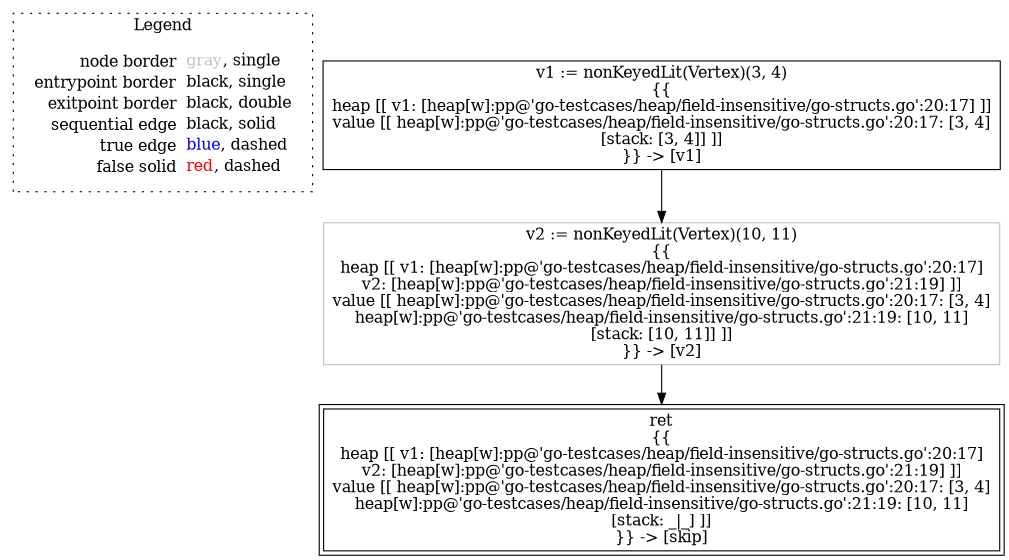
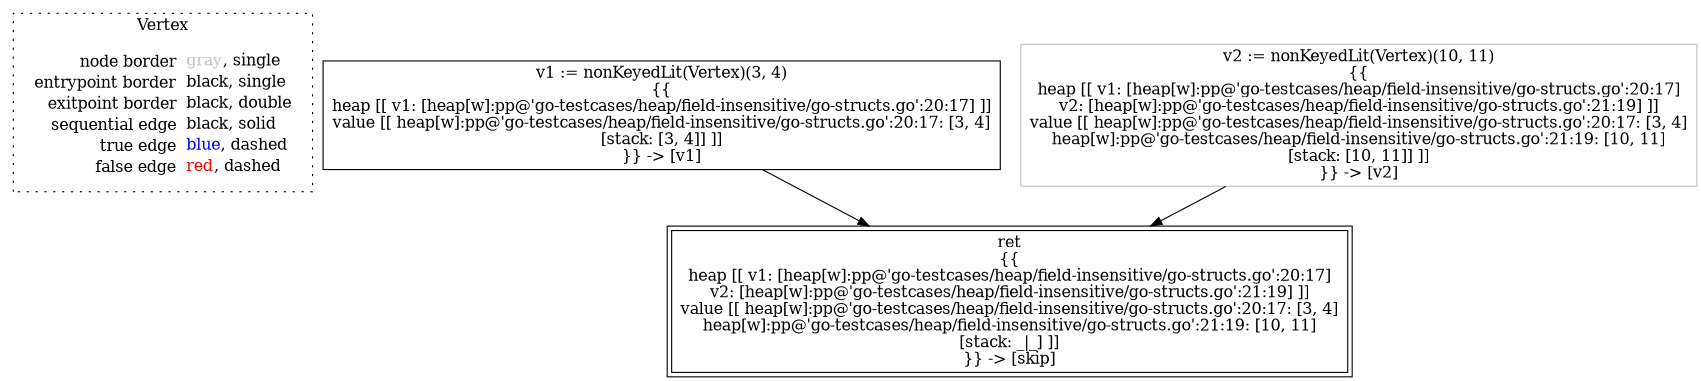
  digraph {
    node [shape=rect color=black]
    edge [color=black]
-   n1 [label=<<table border="0" cellpadding="2" cellspacing="0" cellborder="0"><tr><td align="right">node border&nbsp;</td><td align="left"><font color="gray">gray</font>, single</td></tr><tr><td align="right">entrypoint border&nbsp;</td><td align="left"><font color="black">black</font>, single</td></tr><tr><td align="right">exitpoint border&nbsp;</td><td align="left"><font color="black">black</font>, double</td></tr><tr><td align="right">sequential edge&nbsp;</td><td align="left"><font color="black">black</font>, solid</td></tr><tr><td align="right">true edge&nbsp;</td><td align="left"><font color="blue">blue</font>, dashed</td></tr><tr><td align="right">false solid&nbsp;</td><td align="left"><font color="red">red</font>, dashed</td></tr></table>> shape=plaintext color=""]
+   n1 [label=<<table border="0" cellpadding="2" cellspacing="0" cellborder="0"><tr><td align="right">node border&nbsp;</td><td align="left"><font color="gray">gray</font>, single</td></tr><tr><td align="right">entrypoint border&nbsp;</td><td align="left"><font color="black">black</font>, single</td></tr><tr><td align="right">exitpoint border&nbsp;</td><td align="left"><font color="black">black</font>, double</td></tr><tr><td align="right">sequential edge&nbsp;</td><td align="left"><font color="black">black</font>, solid</td></tr><tr><td align="right">true edge&nbsp;</td><td align="left"><font color="blue">blue</font>, dashed</td></tr><tr><td align="right">false edge&nbsp;</td><td align="left"><font color="red">red</font>, dashed</td></tr></table>> shape=plaintext color=""]
    n2 [label=<v1 := nonKeyedLit(Vertex)(3, 4)<BR/>{{<BR/>heap [[ v1: [heap[w]:pp@'go-testcases/heap/field-insensitive/go-structs.go':20:17] ]]<BR/>value [[ heap[w]:pp@'go-testcases/heap/field-insensitive/go-structs.go':20:17: [3, 4]<BR/>[stack: [3, 4]] ]]<BR/>}} -&gt; [v1]>]
    n3 [color=gray label=<v2 := nonKeyedLit(Vertex)(10, 11)<BR/>{{<BR/>heap [[ v1: [heap[w]:pp@'go-testcases/heap/field-insensitive/go-structs.go':20:17]<BR/>v2: [heap[w]:pp@'go-testcases/heap/field-insensitive/go-structs.go':21:19] ]]<BR/>value [[ heap[w]:pp@'go-testcases/heap/field-insensitive/go-structs.go':20:17: [3, 4]<BR/>heap[w]:pp@'go-testcases/heap/field-insensitive/go-structs.go':21:19: [10, 11]<BR/>[stack: [10, 11]] ]]<BR/>}} -&gt; [v2]>]
    n4 [label=<ret<BR/>{{<BR/>heap [[ v1: [heap[w]:pp@'go-testcases/heap/field-insensitive/go-structs.go':20:17]<BR/>v2: [heap[w]:pp@'go-testcases/heap/field-insensitive/go-structs.go':21:19] ]]<BR/>value [[ heap[w]:pp@'go-testcases/heap/field-insensitive/go-structs.go':20:17: [3, 4]<BR/>heap[w]:pp@'go-testcases/heap/field-insensitive/go-structs.go':21:19: [10, 11]<BR/>[stack: _|_] ]]<BR/>}} -&gt; [skip]> peripheries=2]
    subgraph cluster_1 {
-     label=Legend
+     label=Vertex
      style=dotted
      n1
    }
-   n2 -> n3
+   n2 -> n4
    n3 -> n4
  }
